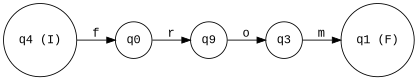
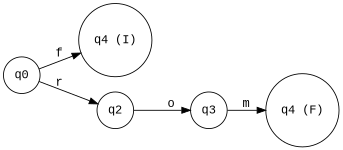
  digraph {
    fontname="Liberation Mono"
    rankdir=LR
    node [fontname="Liberation Mono" shape=circle]
    edge [fontname="Liberation Mono"]
    n1 [label="q4 (I)"]
    n2 [label=q0]
-   n3 [label=q9]
+   n3 [label=q2]
    n4 [label=q3]
-   n5 [label="q1 (F)"]
-   n1 -> n2 [label=f]
+   n5 [label="q4 (F)"]
+   n2 -> n1 [label=f]
    n2 -> n3 [label=r]
    n3 -> n4 [label=o]
    n4 -> n5 [label=m]
  }
